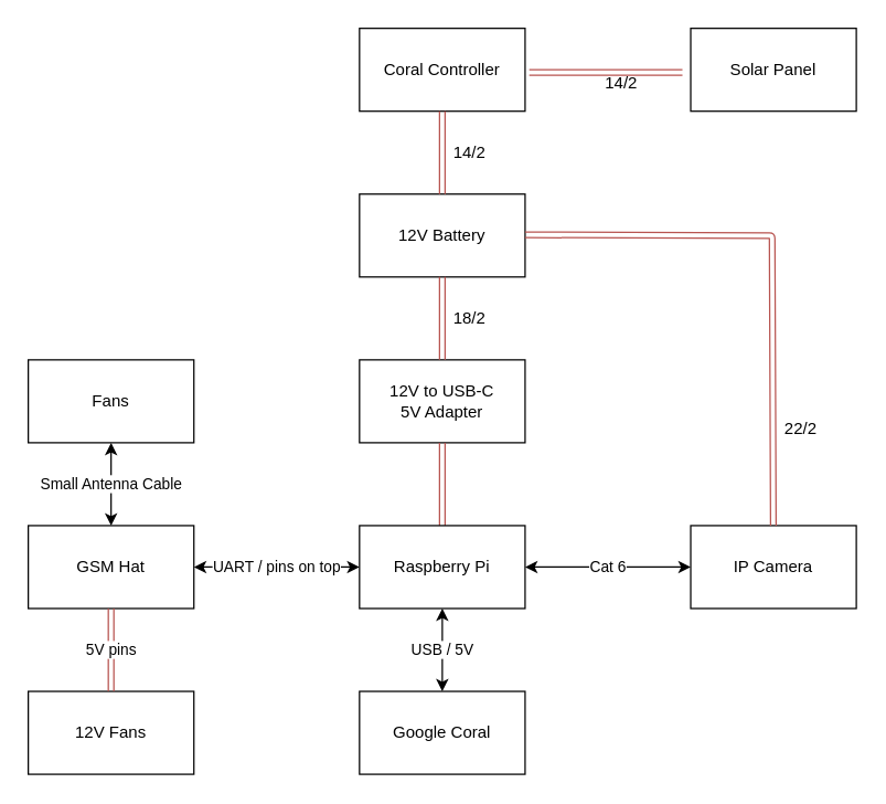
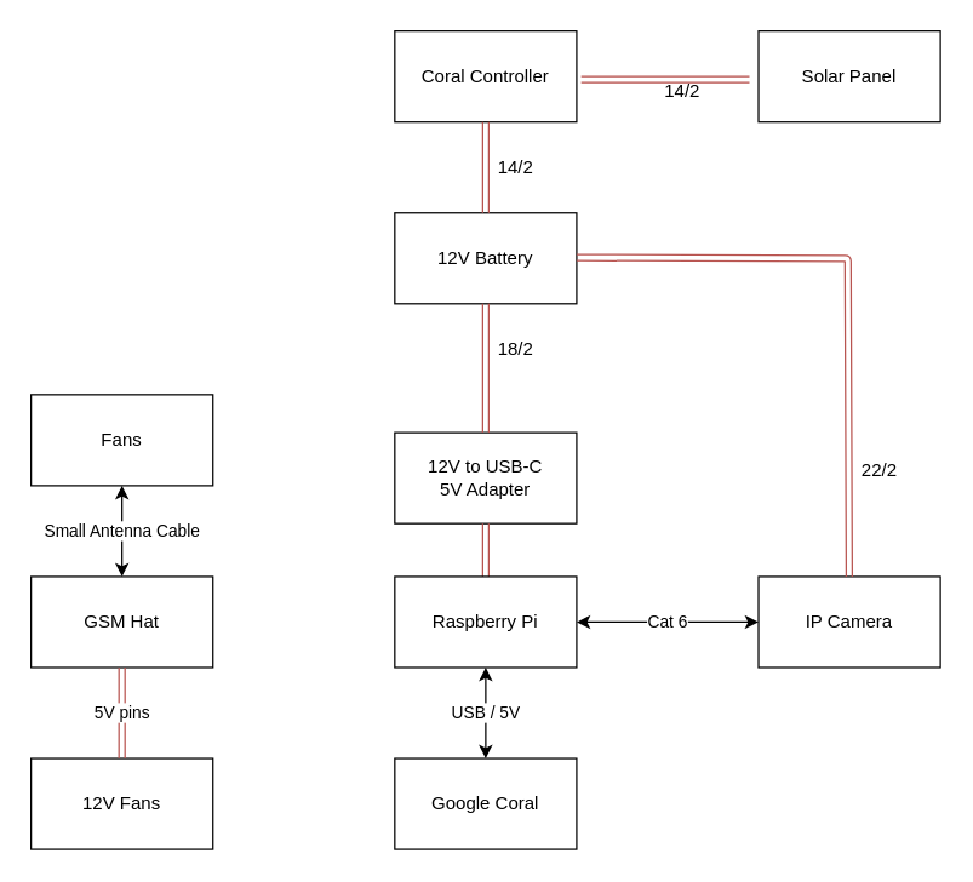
  <mxCell id="0" />
  <mxCell id="1" parent="0" />
  <mxCell id="2" value="12V Battery" style="rounded=0;whiteSpace=wrap;html=1;" vertex="1" parent="1"><mxGeometry x="260" y="140" width="120" height="60" as="geometry" /></mxCell>
  <mxCell id="3" value="Solar Panel" style="rounded=0;whiteSpace=wrap;html=1;" vertex="1" parent="1"><mxGeometry x="500" y="20" width="120" height="60" as="geometry" /></mxCell>
  <mxCell id="4" value="Coral Controller" style="rounded=0;whiteSpace=wrap;html=1;" vertex="1" parent="1"><mxGeometry x="260" y="20" width="120" height="60" as="geometry" /></mxCell>
  <mxCell id="5" value="" style="shape=link;html=1;entryX=-0.05;entryY=0.533;entryDx=0;entryDy=0;fillColor=#f8cecc;strokeColor=#b85450;entryPerimeter=0;" edge="1" parent="1" target="3"><mxGeometry width="100" relative="1" as="geometry"><mxPoint x="383" y="52" as="sourcePoint" /><mxPoint x="410" y="180" as="targetPoint" /><Array as="points" /></mxGeometry></mxCell>
- <mxCell id="6" value="12V to USB-C &lt;br&gt;5V Adapter" style="rounded=0;whiteSpace=wrap;html=1;" vertex="1" parent="1"><mxGeometry x="260" y="260" width="120" height="60" as="geometry" /></mxCell>
+ <mxCell id="6" value="12V to USB-C &lt;br&gt;5V Adapter" style="rounded=0;whiteSpace=wrap;html=1;" vertex="1" parent="1"><mxGeometry x="260" y="285" width="120" height="60" as="geometry" /></mxCell>
  <mxCell id="7" value="" style="shape=link;html=1;exitX=0.5;exitY=1;exitDx=0;exitDy=0;entryX=0.5;entryY=0;entryDx=0;entryDy=0;fillColor=#f8cecc;strokeColor=#b85450;" edge="1" parent="1" source="6" target="8"><mxGeometry width="100" relative="1" as="geometry"><mxPoint x="300" y="480" as="sourcePoint" /><mxPoint x="240" y="460" as="targetPoint" /></mxGeometry></mxCell>
  <mxCell id="8" value="&lt;div&gt;Raspberry Pi&lt;/div&gt;" style="rounded=0;whiteSpace=wrap;html=1;" vertex="1" parent="1"><mxGeometry x="260" y="380" width="120" height="60" as="geometry" /></mxCell>
  <mxCell id="9" value="" style="shape=link;html=1;exitX=0.5;exitY=1;exitDx=0;exitDy=0;entryX=0.5;entryY=0;entryDx=0;entryDy=0;fillColor=#f8cecc;strokeColor=#b85450;" edge="1" parent="1" source="4" target="2"><mxGeometry width="100" relative="1" as="geometry"><mxPoint x="180" y="180" as="sourcePoint" /><mxPoint x="180" y="220" as="targetPoint" /><Array as="points" /></mxGeometry></mxCell>
  <mxCell id="10" value="" style="shape=link;html=1;entryX=0.5;entryY=0;entryDx=0;entryDy=0;exitX=0.5;exitY=1;exitDx=0;exitDy=0;fillColor=#f8cecc;strokeColor=#b85450;" edge="1" parent="1" source="2" target="6"><mxGeometry width="100" relative="1" as="geometry"><mxPoint x="300" y="400" as="sourcePoint" /><mxPoint x="390" y="400" as="targetPoint" /></mxGeometry></mxCell>
  <mxCell id="11" value="&lt;div&gt;IP Camera&lt;br&gt;&lt;/div&gt;" style="rounded=0;whiteSpace=wrap;html=1;" vertex="1" parent="1"><mxGeometry x="500" y="380" width="120" height="60" as="geometry" /></mxCell>
  <mxCell id="12" value="GSM Hat" style="rounded=0;whiteSpace=wrap;html=1;" vertex="1" parent="1"><mxGeometry x="20" y="380" width="120" height="60" as="geometry" /></mxCell>
  <mxCell id="13" value="Google Coral" style="rounded=0;whiteSpace=wrap;html=1;" vertex="1" parent="1"><mxGeometry x="260" y="500" width="120" height="60" as="geometry" /></mxCell>
- <mxCell id="14" value="UART / pins on top" style="endArrow=classic;startArrow=classic;html=1;exitX=1;exitY=0.5;exitDx=0;exitDy=0;entryX=0;entryY=0.5;entryDx=0;entryDy=0;" edge="1" parent="1" source="12" target="8"><mxGeometry width="50" height="50" relative="1" as="geometry"><mxPoint x="270" y="450" as="sourcePoint" /><mxPoint x="320" y="400" as="targetPoint" /></mxGeometry></mxCell>
  <mxCell id="15" value="USB / 5V" style="endArrow=classic;startArrow=classic;html=1;entryX=0.5;entryY=1;entryDx=0;entryDy=0;exitX=0.5;exitY=0;exitDx=0;exitDy=0;" edge="1" parent="1" source="13" target="8"><mxGeometry width="50" height="50" relative="1" as="geometry"><mxPoint x="300" y="590" as="sourcePoint" /><mxPoint x="320" y="400" as="targetPoint" /></mxGeometry></mxCell>
  <mxCell id="16" value="&lt;div&gt;12V Fans&lt;br&gt;&lt;/div&gt;" style="rounded=0;whiteSpace=wrap;html=1;" vertex="1" parent="1"><mxGeometry x="20" y="500" width="120" height="60" as="geometry" /></mxCell>
  <mxCell id="17" value="5V pins" style="shape=link;html=1;entryX=0.5;entryY=0;entryDx=0;entryDy=0;exitX=0.5;exitY=1;exitDx=0;exitDy=0;fillColor=#f8cecc;strokeColor=#b85450;" edge="1" parent="1" source="12" target="16"><mxGeometry width="100" relative="1" as="geometry"><mxPoint y="390" as="sourcePoint" x="40" /><mxPoint x="140" y="390" as="targetPoint" /></mxGeometry></mxCell>
  <mxCell id="18" value="Fans" style="rounded=0;whiteSpace=wrap;html=1;" vertex="1" parent="1"><mxGeometry x="20" y="260" width="120" height="60" as="geometry" /></mxCell>
  <mxCell id="19" value="Small Antenna Cable" style="endArrow=classic;startArrow=classic;html=1;exitX=0.5;exitY=0;exitDx=0;exitDy=0;entryX=0.5;entryY=1;entryDx=0;entryDy=0;" edge="1" parent="1" source="12" target="18"><mxGeometry width="50" height="50" relative="1" as="geometry"><mxPoint x="200" y="340" as="sourcePoint" /><mxPoint x="250" y="290" as="targetPoint" /></mxGeometry></mxCell>
  <mxCell id="20" value="" style="shape=link;html=1;fillColor=#f8cecc;strokeColor=#b85450;" edge="1" parent="1" target="11"><mxGeometry width="100" relative="1" as="geometry"><mxPoint x="380" y="169.5" as="sourcePoint" /><mxPoint x="480" y="169.5" as="targetPoint" /><Array as="points"><mxPoint x="559" y="170" /></Array></mxGeometry></mxCell>
  <mxCell id="21" value="14/2" style="text;html=1;strokeColor=none;fillColor=none;align=center;verticalAlign=middle;whiteSpace=wrap;rounded=0;" vertex="1" parent="1"><mxGeometry x="430" y="50" width="40" height="20" as="geometry" /></mxCell>
  <mxCell id="22" value="14/2" style="text;html=1;strokeColor=none;fillColor=none;align=center;verticalAlign=middle;whiteSpace=wrap;rounded=0;" vertex="1" parent="1"><mxGeometry x="320" y="100" width="40" height="20" as="geometry" /></mxCell>
  <mxCell id="23" value="22/2" style="text;html=1;strokeColor=none;fillColor=none;align=center;verticalAlign=middle;whiteSpace=wrap;rounded=0;" vertex="1" parent="1"><mxGeometry x="560" y="300" width="40" height="20" as="geometry" /></mxCell>
  <mxCell id="24" value="18/2" style="text;html=1;strokeColor=none;fillColor=none;align=center;verticalAlign=middle;whiteSpace=wrap;rounded=0;" vertex="1" parent="1"><mxGeometry x="320" y="220" width="40" height="20" as="geometry" /></mxCell>
  <mxCell id="25" value="Cat 6" style="endArrow=classic;startArrow=classic;html=1;" edge="1" parent="1"><mxGeometry width="50" height="50" relative="1" as="geometry"><mxPoint x="380" y="410" as="sourcePoint" /><mxPoint x="500" y="410" as="targetPoint" /></mxGeometry></mxCell>
